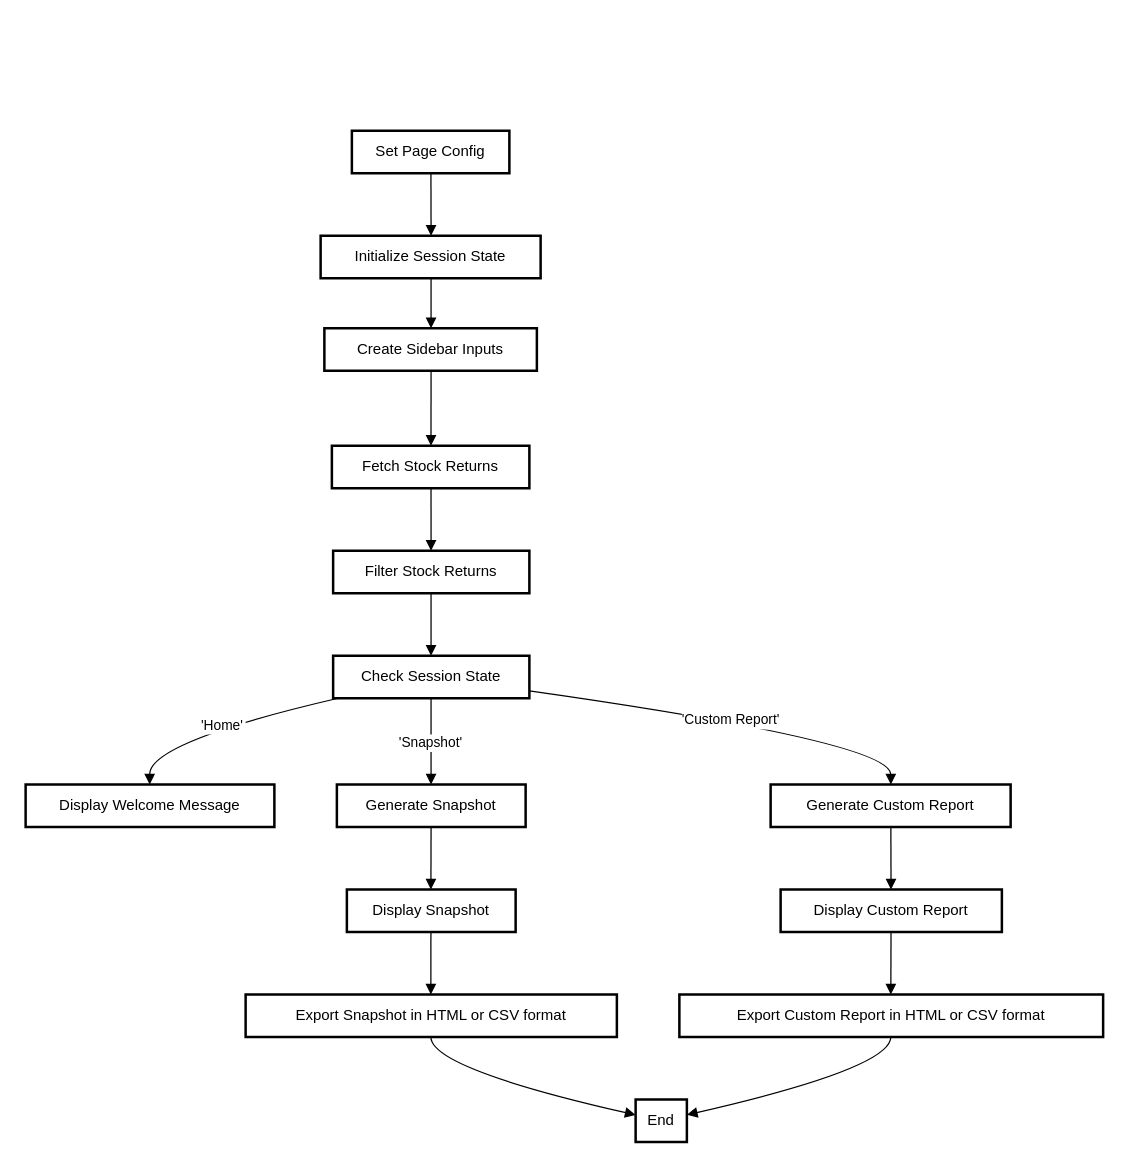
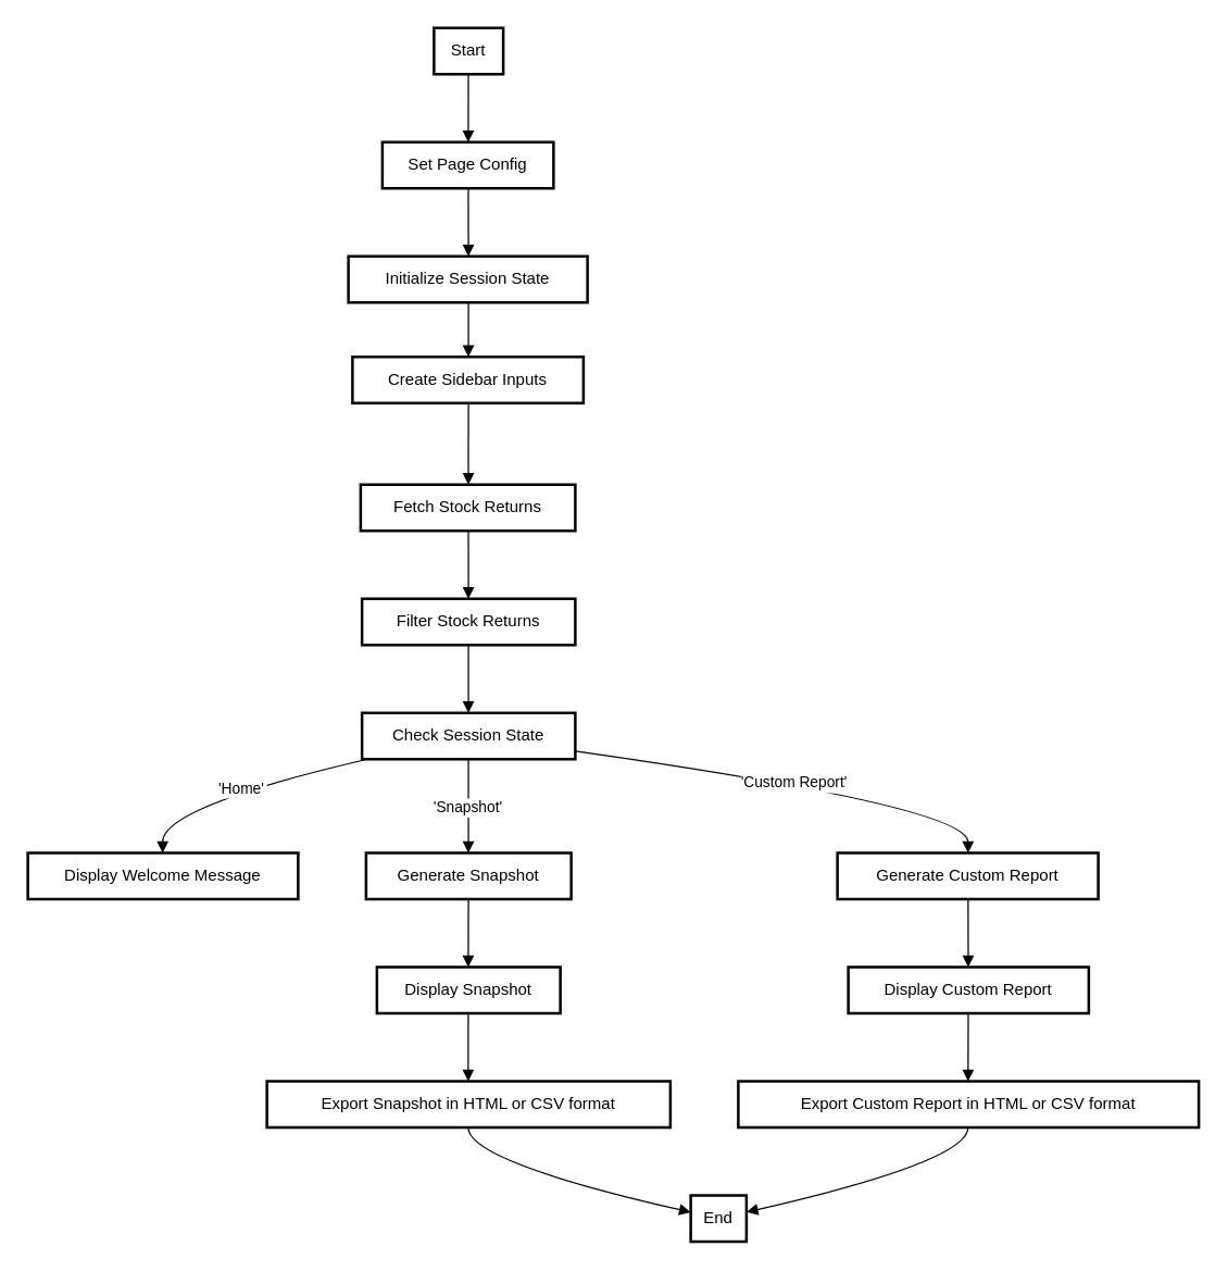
  <mxCell id="0" />
  <mxCell id="1" parent="0" />
+ <mxCell id="2" value="Start" style="whiteSpace=wrap;strokeWidth=2;" vertex="1" parent="1"><mxGeometry x="319" y="20" width="51" height="34" as="geometry" /></mxCell>
  <mxCell id="3" value="Set Page Config" style="whiteSpace=wrap;strokeWidth=2;" vertex="1" parent="1"><mxGeometry x="281" y="104" width="126" height="34" as="geometry" /></mxCell>
  <mxCell id="4" value="Initialize Session State" style="whiteSpace=wrap;strokeWidth=2;" vertex="1" parent="1"><mxGeometry x="256" y="188" width="176" height="34" as="geometry" /></mxCell>
  <mxCell id="5" value="Create Sidebar Inputs" style="whiteSpace=wrap;strokeWidth=2;" vertex="1" parent="1"><mxGeometry x="259" y="262" width="170" height="34" as="geometry" /></mxCell>
  <mxCell id="6" value="Fetch Stock Returns" style="whiteSpace=wrap;strokeWidth=2;" vertex="1" parent="1"><mxGeometry x="265" y="356" width="158" height="34" as="geometry" /></mxCell>
  <mxCell id="7" value="Filter Stock Returns" style="whiteSpace=wrap;strokeWidth=2;" vertex="1" parent="1"><mxGeometry x="266" y="440" width="157" height="34" as="geometry" /></mxCell>
  <mxCell id="8" value="Check Session State" style="whiteSpace=wrap;strokeWidth=2;" vertex="1" parent="1"><mxGeometry x="266" y="524" width="157" height="34" as="geometry" /></mxCell>
  <mxCell id="9" value="Display Welcome Message" style="whiteSpace=wrap;strokeWidth=2;" vertex="1" parent="1"><mxGeometry x="20" y="627" width="199" height="34" as="geometry" /></mxCell>
  <mxCell id="10" value="Generate Snapshot" style="whiteSpace=wrap;strokeWidth=2;" vertex="1" parent="1"><mxGeometry x="269" y="627" width="151" height="34" as="geometry" /></mxCell>
  <mxCell id="11" value="Generate Custom Report" style="whiteSpace=wrap;strokeWidth=2;" vertex="1" parent="1"><mxGeometry x="616" y="627" width="192" height="34" as="geometry" /></mxCell>
  <mxCell id="12" value="Display Snapshot" style="whiteSpace=wrap;strokeWidth=2;" vertex="1" parent="1"><mxGeometry x="277" y="711" width="135" height="34" as="geometry" /></mxCell>
  <mxCell id="13" value="Display Custom Report" style="whiteSpace=wrap;strokeWidth=2;" vertex="1" parent="1"><mxGeometry x="624" y="711" width="177" height="34" as="geometry" /></mxCell>
  <mxCell id="14" value="Export Snapshot in HTML or CSV format" style="whiteSpace=wrap;strokeWidth=2;" vertex="1" parent="1"><mxGeometry x="196" y="795" width="297" height="34" as="geometry" /></mxCell>
  <mxCell id="15" value="Export Custom Report in HTML or CSV format" style="whiteSpace=wrap;strokeWidth=2;" vertex="1" parent="1"><mxGeometry x="543" y="795" width="339" height="34" as="geometry" /></mxCell>
  <mxCell id="16" value="End" style="whiteSpace=wrap;strokeWidth=2;" vertex="1" parent="1"><mxGeometry x="508" y="879" width="41" height="34" as="geometry" /></mxCell>
+ <mxCell id="17" value="" style="curved=1;startArrow=none;endArrow=block;exitX=0.496;exitY=1;entryX=0.502;entryY=0;rounded=0;" edge="1" parent="1" source="2" target="3"><mxGeometry relative="1" as="geometry"><Array as="points" /></mxGeometry></mxCell>
  <mxCell id="18" value="" style="curved=1;startArrow=none;endArrow=block;exitX=0.502;exitY=1;entryX=0.502;entryY=0;rounded=0;" edge="1" parent="1" source="3" target="4"><mxGeometry relative="1" as="geometry"><Array as="points" /></mxGeometry></mxCell>
  <mxCell id="19" value="" style="curved=1;startArrow=none;endArrow=block;exitX=0.502;exitY=1;entryX=0.502;entryY=0;rounded=0;" edge="1" parent="1" source="4" target="5"><mxGeometry relative="1" as="geometry"><Array as="points" /></mxGeometry></mxCell>
  <mxCell id="20" value="" style="curved=1;startArrow=none;endArrow=block;exitX=0.502;exitY=1;entryX=0.502;entryY=0;rounded=0;" edge="1" parent="1" source="5" target="6"><mxGeometry relative="1" as="geometry"><Array as="points" /></mxGeometry></mxCell>
  <mxCell id="21" value="" style="curved=1;startArrow=none;endArrow=block;exitX=0.502;exitY=1;entryX=0.499;entryY=0;rounded=0;" edge="1" parent="1" source="6" target="7"><mxGeometry relative="1" as="geometry"><Array as="points" /></mxGeometry></mxCell>
  <mxCell id="22" value="" style="curved=1;startArrow=none;endArrow=block;exitX=0.499;exitY=1;entryX=0.499;entryY=0;rounded=0;" edge="1" parent="1" source="7" target="8"><mxGeometry relative="1" as="geometry"><Array as="points" /></mxGeometry></mxCell>
  <mxCell id="23" value="'Home'" style="curved=1;startArrow=none;endArrow=block;exitX=0.026;exitY=1;entryX=0.499;entryY=0;rounded=0;" edge="1" parent="1" source="8" target="9"><mxGeometry relative="1" as="geometry"><Array as="points"><mxPoint x="119" y="593" /></Array></mxGeometry></mxCell>
  <mxCell id="24" value="'Snapshot'" style="curved=1;startArrow=none;endArrow=block;exitX=0.499;exitY=1;entryX=0.499;entryY=0;rounded=0;" edge="1" parent="1" source="8" target="10"><mxGeometry relative="1" as="geometry"><Array as="points" /></mxGeometry></mxCell>
  <mxCell id="25" value="'Custom Report'" style="curved=1;startArrow=none;endArrow=block;exitX=0.998;exitY=0.823;entryX=0.501;entryY=0;rounded=0;" edge="1" parent="1" source="8" target="11"><mxGeometry relative="1" as="geometry"><Array as="points"><mxPoint x="712" y="593" /></Array></mxGeometry></mxCell>
  <mxCell id="26" value="" style="curved=1;startArrow=none;endArrow=block;exitX=0.499;exitY=1;entryX=0.498;entryY=0;rounded=0;" edge="1" parent="1" source="10" target="12"><mxGeometry relative="1" as="geometry"><Array as="points" /></mxGeometry></mxCell>
  <mxCell id="27" value="" style="curved=1;startArrow=none;endArrow=block;exitX=0.501;exitY=1;entryX=0.499;entryY=0;rounded=0;" edge="1" parent="1" source="11" target="13"><mxGeometry relative="1" as="geometry"><Array as="points" /></mxGeometry></mxCell>
  <mxCell id="28" value="" style="curved=1;startArrow=none;endArrow=block;exitX=0.498;exitY=1;entryX=0.499;entryY=0;rounded=0;" edge="1" parent="1" source="12" target="14"><mxGeometry relative="1" as="geometry"><Array as="points" /></mxGeometry></mxCell>
  <mxCell id="29" value="" style="curved=1;startArrow=none;endArrow=block;exitX=0.499;exitY=1;entryX=0.499;entryY=0;rounded=0;" edge="1" parent="1" source="13" target="15"><mxGeometry relative="1" as="geometry"><Array as="points" /></mxGeometry></mxCell>
  <mxCell id="30" value="" style="curved=1;startArrow=none;endArrow=block;exitX=0.499;exitY=1;entryX=-0.009;entryY=0.361;rounded=0;" edge="1" parent="1" source="14" target="16"><mxGeometry relative="1" as="geometry"><Array as="points"><mxPoint x="344" y="854" /></Array></mxGeometry></mxCell>
  <mxCell id="31" value="" style="curved=1;startArrow=none;endArrow=block;exitX=0.499;exitY=1;entryX=0.998;entryY=0.361;rounded=0;" edge="1" parent="1" source="15" target="16"><mxGeometry relative="1" as="geometry"><Array as="points"><mxPoint x="712" y="854" /></Array></mxGeometry></mxCell>
